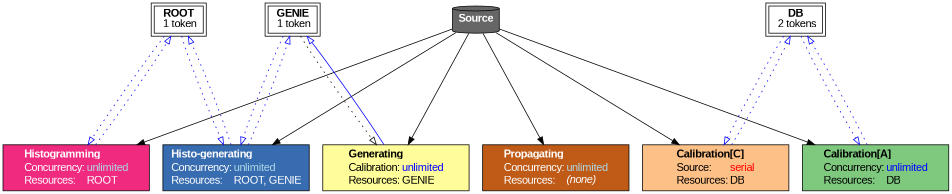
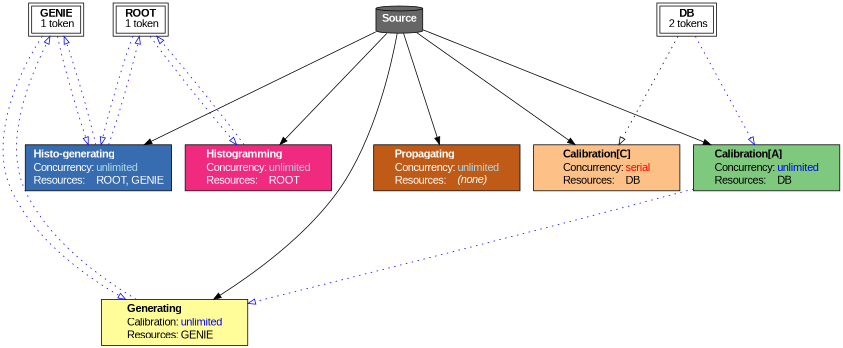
  digraph {
    rankdir=TB
    ranksep=2
    node [fontname=Arial shape=box style=filled peripheries=1]
    edge [arrowhead=empty color=blue style=dotted]
    n1 [fillcolor="#666666" fontcolor=white label=<<b>Source</b>> shape=cylinder peripheries=""]
    n2 [label=<<b>DB</b><br/> 2 tokens> peripheries=2 style=""]
    n3 [label=<<b>ROOT</b><br/> 1 token> peripheries=2 style=""]
    n4 [label=<<b>GENIE</b><br/> 1 token> peripheries=2 style=""]
    n5 [fillcolor="#BF5B17" fontcolor=white label=<       <table cellpadding="0" border="0" cellborder="0">          <tr><td align="LEFT" colspan="2"><b>Propagating</b></td></tr>          <tr><td align="LEFT">Concurrency:</td><td align="LEFT"><font color="lightblue">unlimited</font></td></tr>          <tr><td align="LEFT">Resources:</td><td align="LEFT"><i>(none)</i></td></tr>       </table>     > width=2.7]
    n6 [fillcolor="#F02A7F" fontcolor=white label=<       <table cellpadding="0" border="0" cellborder="0">          <tr><td align="LEFT" colspan="2"><b>Histogramming</b></td></tr>          <tr><td align="LEFT">Concurrency:</td><td align="LEFT"><font color="lightblue">unlimited</font></td></tr>          <tr><td align="LEFT">Resources:</td><td align="LEFT">ROOT</td></tr>       </table>     > width=2.7]
    n7 [fillcolor="#FFFD99" label=<       <table cellpadding="0" border="0" cellborder="0">          <tr><td align="LEFT" colspan="2"><b>Generating</b></td></tr>          <tr><td align="LEFT">Calibration:</td><td align="LEFT"><font color="blue">unlimited</font></td></tr>          <tr><td align="LEFT">Resources:</td><td align="LEFT">GENIE</td></tr>       </table>     > width=2.7]
    n8 [fillcolor="#386CB0" fontcolor=white label=<       <table cellpadding="0" border="0" cellborder="0">          <tr><td align="LEFT" colspan="2"><b>Histo-generating</b></td></tr>          <tr><td align="LEFT">Concurrency:</td><td align="LEFT"><font color="lightblue">unlimited</font></td></tr>          <tr><td align="LEFT">Resources:</td><td align="LEFT">ROOT, GENIE</td></tr>       </table>     > width=2.7]
    n9 [fillcolor="#7FC97F" label=<       <table cellpadding="0" border="0" cellborder="0">          <tr><td align="LEFT" colspan="2"><b>Calibration[A]</b></td></tr>          <tr><td align="LEFT">Concurrency:</td><td align="LEFT"><font color="blue">unlimited</font></td></tr>          <tr><td align="LEFT">Resources:</td><td align="LEFT">DB</td></tr>       </table>     > width=2.7]
-   n10 [fillcolor="#FDC086" label=<       <table cellpadding="0" border="0" cellborder="0">          <tr><td align="LEFT" colspan="2"><b>Calibration[C]</b></td></tr>          <tr><td align="LEFT">Source:</td><td align="LEFT"><font color="red">serial</font></td></tr>          <tr><td align="LEFT">Resources:</td><td align="LEFT">DB</td></tr>       </table>     > width=2.7]
+   n10 [fillcolor="#FDC086" label=<       <table cellpadding="0" border="0" cellborder="0">          <tr><td align="LEFT" colspan="2"><b>Calibration[C]</b></td></tr>          <tr><td align="LEFT">Concurrency:</td><td align="LEFT"><font color="red">serial</font></td></tr>          <tr><td align="LEFT">Resources:</td><td align="LEFT">DB</td></tr>       </table>     > width=2.7]
    subgraph sub_1 {
      rank=same
      n1
      n2
      n3
      n4
    }
    n1 -> n5 [arrowhead="" color="" style=""]
    n1 -> n6 [arrowhead="" color="" style=""]
    n1 -> n7 [arrowhead="" color="" style=""]
    n1 -> n8 [arrowhead="" color="" style=""]
    n1 -> n9 [arrowhead="" color="" style=""]
    n1 -> n10 [arrowhead="" color="" style=""]
    n2 -> n9
-   n2 -> n10
+   n2 -> n10 [color=black]
    n3 -> n6
    n3 -> n8
-   n4 -> n7 [color=black]
+   n4 -> n7
    n4 -> n8
    n6 -> n3
-   n7 -> n4 [style=solid]
+   n7 -> n4
    n8 -> n3
    n8 -> n4
-   n9 -> n2
-   n10 -> n2
+   n9 -> n7
  }
